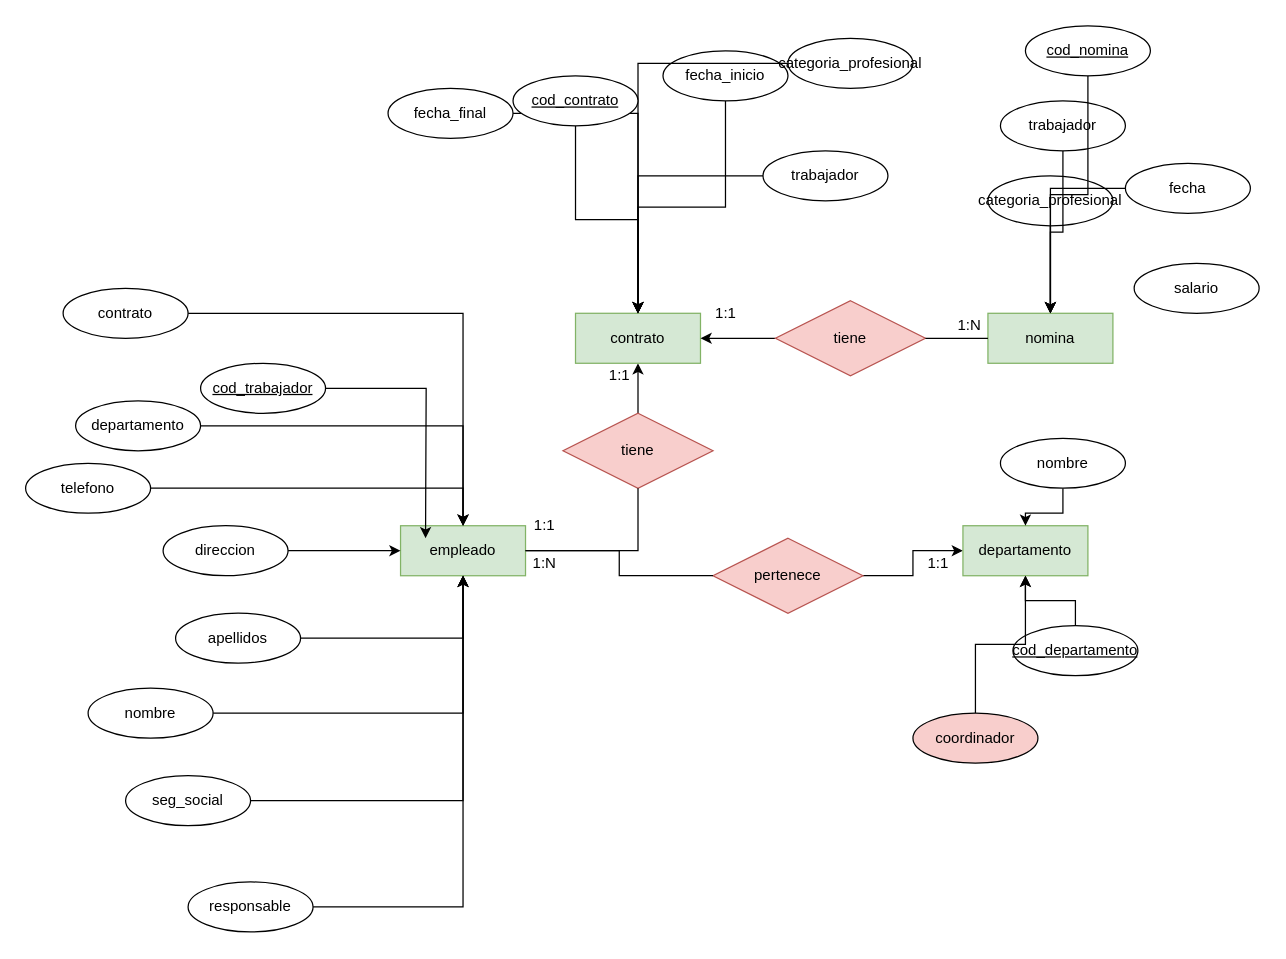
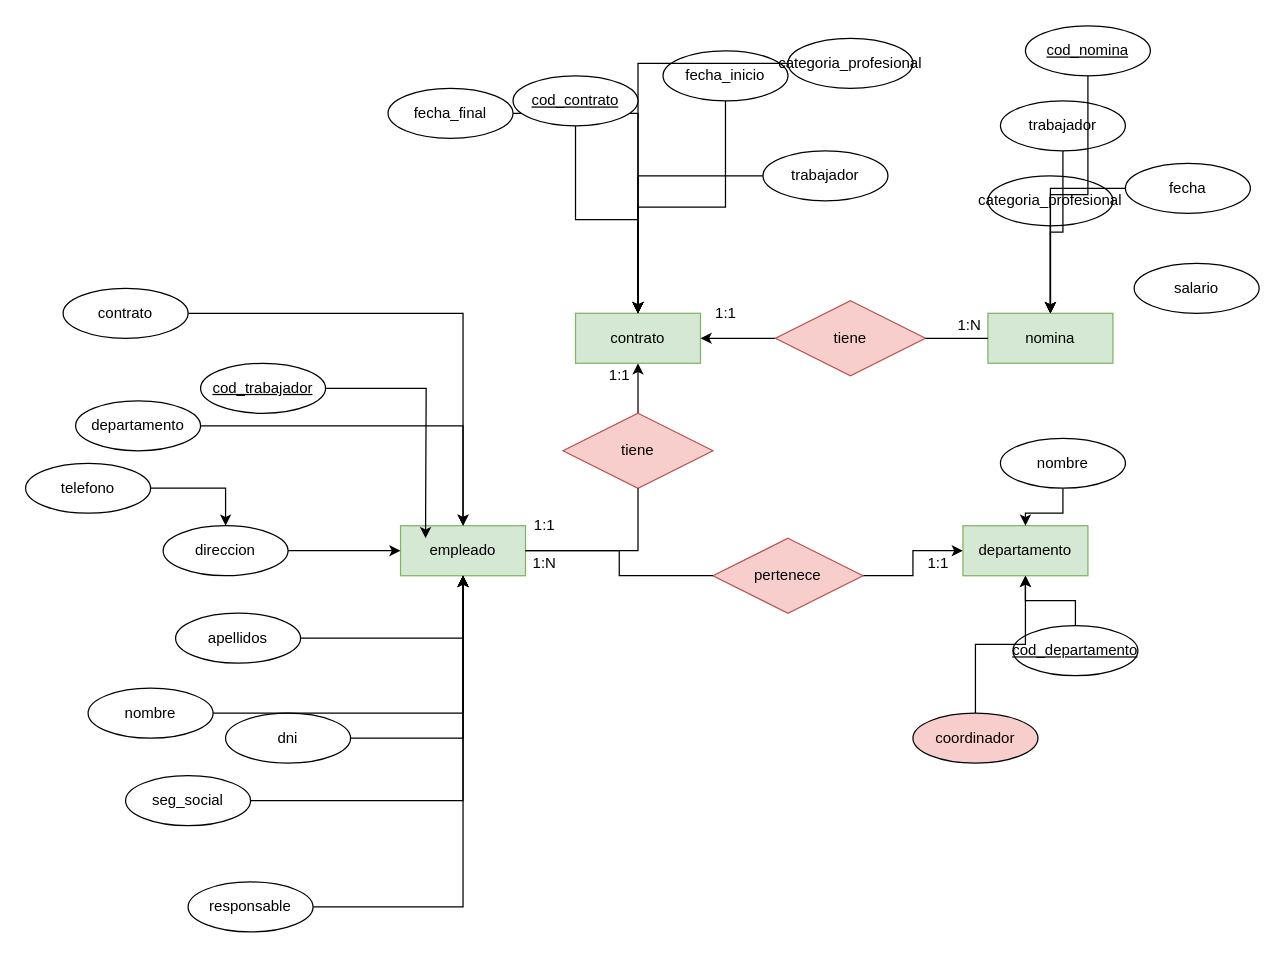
  <mxCell id="0" />
  <mxCell id="1" parent="0" />
  <mxCell id="2" style="edgeStyle=orthogonalEdgeStyle;rounded=0;orthogonalLoop=1;jettySize=auto;html=1;startArrow=none;" edge="1" parent="1" source="41" target="30"><mxGeometry relative="1" as="geometry" /></mxCell>
  <mxCell id="3" style="edgeStyle=orthogonalEdgeStyle;rounded=0;orthogonalLoop=1;jettySize=auto;html=1;startArrow=none;" edge="1" parent="1" source="45" target="5"><mxGeometry relative="1" as="geometry" /></mxCell>
  <mxCell id="4" value="empleado" style="whiteSpace=wrap;html=1;align=center;fillColor=#d5e8d4;strokeColor=#82b366;" vertex="1" parent="1"><mxGeometry x="320" y="420" width="100" height="40" as="geometry" /></mxCell>
  <mxCell id="5" value="departamento" style="whiteSpace=wrap;html=1;align=center;fillColor=#d5e8d4;strokeColor=#82b366;" vertex="1" parent="1"><mxGeometry x="770" y="420" width="100" height="40" as="geometry" /></mxCell>
+ <mxCell id="6" style="edgeStyle=orthogonalEdgeStyle;rounded=0;orthogonalLoop=1;jettySize=auto;html=1;" edge="1" parent="1" source="7" target="4"><mxGeometry relative="1" as="geometry" /></mxCell>
+ <mxCell id="7" value="dni" style="ellipse;whiteSpace=wrap;html=1;align=center;" vertex="1" parent="1"><mxGeometry y="570" width="100" height="40" as="geometry" x="180" /></mxCell>
  <mxCell id="8" style="edgeStyle=orthogonalEdgeStyle;rounded=0;orthogonalLoop=1;jettySize=auto;html=1;endArrow=open;" edge="1" parent="1" source="9" target="4"><mxGeometry relative="1" as="geometry" /></mxCell>
  <mxCell id="9" value="seg_social" style="ellipse;whiteSpace=wrap;html=1;align=center;" vertex="1" parent="1"><mxGeometry x="100" y="620" width="100" height="40" as="geometry" /></mxCell>
  <mxCell id="10" style="edgeStyle=orthogonalEdgeStyle;rounded=0;orthogonalLoop=1;jettySize=auto;html=1;" edge="1" parent="1" source="11" target="4"><mxGeometry relative="1" as="geometry" /></mxCell>
  <mxCell id="11" value="nombre" style="ellipse;whiteSpace=wrap;html=1;align=center;" vertex="1" parent="1"><mxGeometry x="70" y="550" width="100" height="40" as="geometry" /></mxCell>
  <mxCell id="12" style="edgeStyle=orthogonalEdgeStyle;rounded=0;orthogonalLoop=1;jettySize=auto;html=1;" edge="1" parent="1" source="13" target="4"><mxGeometry relative="1" as="geometry" /></mxCell>
  <mxCell id="13" value="apellidos" style="ellipse;whiteSpace=wrap;html=1;align=center;" vertex="1" parent="1"><mxGeometry x="140" y="490" width="100" height="40" as="geometry" /></mxCell>
  <mxCell id="14" style="edgeStyle=orthogonalEdgeStyle;rounded=0;orthogonalLoop=1;jettySize=auto;html=1;" edge="1" parent="1" source="15"><mxGeometry relative="1" as="geometry"><mxPoint x="340" y="430" as="targetPoint" /></mxGeometry></mxCell>
  <mxCell id="15" value="&lt;u&gt;cod_trabajador&lt;/u&gt;" style="ellipse;whiteSpace=wrap;html=1;align=center;" vertex="1" parent="1"><mxGeometry x="160" y="290" width="100" height="40" as="geometry" /></mxCell>
  <mxCell id="16" style="edgeStyle=orthogonalEdgeStyle;rounded=0;orthogonalLoop=1;jettySize=auto;html=1;" edge="1" parent="1" source="17" target="4"><mxGeometry relative="1" as="geometry" /></mxCell>
  <mxCell id="17" value="direccion" style="ellipse;whiteSpace=wrap;html=1;align=center;" vertex="1" parent="1"><mxGeometry x="130" y="420" width="100" height="40" as="geometry" /></mxCell>
- <mxCell id="18" style="edgeStyle=orthogonalEdgeStyle;rounded=0;orthogonalLoop=1;jettySize=auto;html=1;" edge="1" parent="1" source="19" target="4"><mxGeometry relative="1" as="geometry" /></mxCell>
+ <mxCell id="18" style="edgeStyle=orthogonalEdgeStyle;rounded=0;orthogonalLoop=1;jettySize=auto;html=1;" edge="1" parent="1" source="19" target="17"><mxGeometry relative="1" as="geometry" /></mxCell>
  <mxCell id="19" value="telefono" style="ellipse;whiteSpace=wrap;html=1;align=center;" vertex="1" parent="1"><mxGeometry x="20" y="370" width="100" height="40" as="geometry" /></mxCell>
  <mxCell id="20" style="edgeStyle=orthogonalEdgeStyle;rounded=0;orthogonalLoop=1;jettySize=auto;html=1;" edge="1" parent="1" source="21" target="4"><mxGeometry relative="1" as="geometry" /></mxCell>
  <mxCell id="21" value="departamento" style="ellipse;whiteSpace=wrap;html=1;align=center;" vertex="1" parent="1"><mxGeometry x="60" y="320" width="100" height="40" as="geometry" /></mxCell>
  <mxCell id="22" style="edgeStyle=orthogonalEdgeStyle;rounded=0;orthogonalLoop=1;jettySize=auto;html=1;" edge="1" parent="1" source="23" target="5"><mxGeometry relative="1" as="geometry" /></mxCell>
  <mxCell id="23" value="&lt;u&gt;cod_departamento&lt;/u&gt;" style="ellipse;whiteSpace=wrap;html=1;align=center;" vertex="1" parent="1"><mxGeometry x="810" y="500" width="100" height="40" as="geometry" /></mxCell>
  <mxCell id="24" style="edgeStyle=orthogonalEdgeStyle;rounded=0;orthogonalLoop=1;jettySize=auto;html=1;" edge="1" parent="1" source="25" target="5"><mxGeometry relative="1" as="geometry" /></mxCell>
  <mxCell id="25" value="nombre" style="ellipse;whiteSpace=wrap;html=1;align=center;" vertex="1" parent="1"><mxGeometry x="800" y="350" width="100" height="40" as="geometry" /></mxCell>
  <mxCell id="26" style="edgeStyle=orthogonalEdgeStyle;rounded=0;orthogonalLoop=1;jettySize=auto;html=1;" edge="1" parent="1" source="27" target="4"><mxGeometry relative="1" as="geometry" /></mxCell>
  <mxCell id="27" value="responsable" style="ellipse;whiteSpace=wrap;html=1;align=center;" vertex="1" parent="1"><mxGeometry x="150" y="705" width="100" height="40" as="geometry" /></mxCell>
  <mxCell id="28" style="edgeStyle=orthogonalEdgeStyle;rounded=0;orthogonalLoop=1;jettySize=auto;html=1;" edge="1" parent="1" source="29" target="5"><mxGeometry relative="1" as="geometry" /></mxCell>
  <mxCell id="29" value="coordinador" style="ellipse;whiteSpace=wrap;html=1;align=center;fillColor=#f8cecc;" vertex="1" parent="1"><mxGeometry x="730" y="570" width="100" height="40" as="geometry" /></mxCell>
  <mxCell id="30" value="contrato" style="whiteSpace=wrap;html=1;align=center;fillColor=#d5e8d4;strokeColor=#82b366;" vertex="1" parent="1"><mxGeometry x="460" y="250" width="100" height="40" as="geometry" /></mxCell>
  <mxCell id="31" style="edgeStyle=orthogonalEdgeStyle;rounded=0;orthogonalLoop=1;jettySize=auto;html=1;" edge="1" parent="1" source="32" target="30"><mxGeometry relative="1" as="geometry" /></mxCell>
  <mxCell id="32" value="fecha_inicio" style="ellipse;whiteSpace=wrap;html=1;align=center;" vertex="1" parent="1"><mxGeometry x="530" y="40" width="100" height="40" as="geometry" /></mxCell>
  <mxCell id="33" style="edgeStyle=orthogonalEdgeStyle;rounded=0;orthogonalLoop=1;jettySize=auto;html=1;" edge="1" parent="1" source="34" target="30"><mxGeometry relative="1" as="geometry" /></mxCell>
  <mxCell id="34" value="fecha_final" style="ellipse;whiteSpace=wrap;html=1;align=center;" vertex="1" parent="1"><mxGeometry x="310" y="70" width="100" height="40" as="geometry" /></mxCell>
  <mxCell id="35" style="edgeStyle=orthogonalEdgeStyle;rounded=0;orthogonalLoop=1;jettySize=auto;html=1;" edge="1" parent="1" source="36" target="30"><mxGeometry relative="1" as="geometry" /></mxCell>
  <mxCell id="36" value="categoria_profesional" style="ellipse;whiteSpace=wrap;html=1;align=center;" vertex="1" parent="1"><mxGeometry x="630" y="30" width="100" height="40" as="geometry" /></mxCell>
  <mxCell id="37" style="edgeStyle=orthogonalEdgeStyle;rounded=0;orthogonalLoop=1;jettySize=auto;html=1;" edge="1" parent="1" source="38" target="30"><mxGeometry relative="1" as="geometry" /></mxCell>
  <mxCell id="38" value="&lt;u&gt;cod_contrato&lt;/u&gt;" style="ellipse;whiteSpace=wrap;html=1;align=center;" vertex="1" parent="1"><mxGeometry x="410" y="60" width="100" height="40" as="geometry" /></mxCell>
  <mxCell id="39" style="edgeStyle=orthogonalEdgeStyle;rounded=0;orthogonalLoop=1;jettySize=auto;html=1;" edge="1" parent="1" source="40" target="4"><mxGeometry relative="1" as="geometry" /></mxCell>
  <mxCell id="40" value="contrato" style="ellipse;whiteSpace=wrap;html=1;align=center;" vertex="1" parent="1"><mxGeometry x="50" y="230" width="100" height="40" as="geometry" /></mxCell>
  <mxCell id="41" value="tiene" style="shape=rhombus;perimeter=rhombusPerimeter;whiteSpace=wrap;html=1;align=center;fillColor=#f8cecc;strokeColor=#b85450;" vertex="1" parent="1"><mxGeometry x="450" y="330" width="120" height="60" as="geometry" /></mxCell>
  <mxCell id="42" value="" style="edgeStyle=orthogonalEdgeStyle;rounded=0;orthogonalLoop=1;jettySize=auto;html=1;endArrow=none;" edge="1" parent="1" source="4" target="41"><mxGeometry relative="1" as="geometry"><mxPoint x="420" y="440" as="sourcePoint" /><mxPoint x="510" y="290" as="targetPoint" /></mxGeometry></mxCell>
  <mxCell id="43" value="1:1" style="text;html=1;resizable=0;autosize=1;align=center;verticalAlign=middle;points=[];fillColor=none;strokeColor=none;rounded=0;" vertex="1" parent="1"><mxGeometry x="480" y="290" width="30" height="20" as="geometry" /></mxCell>
  <mxCell id="44" value="1:1" style="text;html=1;resizable=0;autosize=1;align=center;verticalAlign=middle;points=[];fillColor=none;strokeColor=none;rounded=0;" vertex="1" parent="1"><mxGeometry x="420" y="410" width="30" height="20" as="geometry" /></mxCell>
  <mxCell id="45" value="pertenece" style="shape=rhombus;perimeter=rhombusPerimeter;whiteSpace=wrap;html=1;align=center;fillColor=#f8cecc;strokeColor=#b85450;" vertex="1" parent="1"><mxGeometry x="570" y="430" width="120" height="60" as="geometry" /></mxCell>
  <mxCell id="46" value="" style="edgeStyle=orthogonalEdgeStyle;rounded=0;orthogonalLoop=1;jettySize=auto;html=1;endArrow=none;" edge="1" parent="1" source="4" target="45"><mxGeometry relative="1" as="geometry"><mxPoint x="420" y="440" as="sourcePoint" /><mxPoint x="700" y="440" as="targetPoint" /></mxGeometry></mxCell>
  <mxCell id="47" value="1:1" style="text;html=1;resizable=0;autosize=1;align=center;verticalAlign=middle;points=[];fillColor=none;strokeColor=none;rounded=0;" vertex="1" parent="1"><mxGeometry x="735" y="440" width="30" height="20" as="geometry" /></mxCell>
  <mxCell id="48" value="1:N" style="text;html=1;resizable=0;autosize=1;align=center;verticalAlign=middle;points=[];fillColor=none;strokeColor=none;rounded=0;" vertex="1" parent="1"><mxGeometry x="420" y="440" width="30" height="20" as="geometry" /></mxCell>
  <mxCell id="49" style="edgeStyle=orthogonalEdgeStyle;rounded=0;orthogonalLoop=1;jettySize=auto;html=1;" edge="1" parent="1" source="50" target="30"><mxGeometry relative="1" as="geometry" /></mxCell>
  <mxCell id="50" value="trabajador" style="ellipse;whiteSpace=wrap;html=1;align=center;" vertex="1" parent="1"><mxGeometry x="610" y="120" width="100" height="40" as="geometry" /></mxCell>
  <mxCell id="51" style="edgeStyle=orthogonalEdgeStyle;rounded=0;orthogonalLoop=1;jettySize=auto;html=1;startArrow=none;" edge="1" parent="1" source="53" target="30"><mxGeometry relative="1" as="geometry" /></mxCell>
  <mxCell id="52" value="nomina" style="whiteSpace=wrap;html=1;align=center;fillColor=#d5e8d4;strokeColor=#82b366;" vertex="1" parent="1"><mxGeometry x="790" y="250" width="100" height="40" as="geometry" /></mxCell>
  <mxCell id="53" value="tiene" style="shape=rhombus;perimeter=rhombusPerimeter;whiteSpace=wrap;html=1;align=center;fillColor=#f8cecc;strokeColor=#b85450;" vertex="1" parent="1"><mxGeometry x="620" y="240" width="120" height="60" as="geometry" /></mxCell>
  <mxCell id="54" value="" style="edgeStyle=orthogonalEdgeStyle;rounded=0;orthogonalLoop=1;jettySize=auto;html=1;endArrow=none;" edge="1" parent="1" source="52" target="53"><mxGeometry relative="1" as="geometry"><mxPoint x="735" y="270" as="sourcePoint" /><mxPoint x="560" y="270" as="targetPoint" /></mxGeometry></mxCell>
  <mxCell id="55" value="salario" style="ellipse;whiteSpace=wrap;html=1;align=center;" vertex="1" parent="1"><mxGeometry x="907" y="210" width="100" height="40" as="geometry" /></mxCell>
  <mxCell id="56" style="edgeStyle=orthogonalEdgeStyle;rounded=0;orthogonalLoop=1;jettySize=auto;html=1;" edge="1" parent="1" source="57" target="52"><mxGeometry relative="1" as="geometry" /></mxCell>
  <mxCell id="57" value="categoria_profesional" style="ellipse;whiteSpace=wrap;html=1;align=center;" vertex="1" parent="1"><mxGeometry x="790" width="100" height="40" as="geometry" y="140" /></mxCell>
  <mxCell id="58" style="edgeStyle=orthogonalEdgeStyle;rounded=0;orthogonalLoop=1;jettySize=auto;html=1;" edge="1" parent="1" source="59" target="52"><mxGeometry relative="1" as="geometry" /></mxCell>
  <mxCell id="59" value="trabajador" style="ellipse;whiteSpace=wrap;html=1;align=center;" vertex="1" parent="1"><mxGeometry x="800" y="80" width="100" height="40" as="geometry" /></mxCell>
  <mxCell id="60" style="edgeStyle=orthogonalEdgeStyle;rounded=0;orthogonalLoop=1;jettySize=auto;html=1;" edge="1" parent="1" source="61" target="52"><mxGeometry relative="1" as="geometry" /></mxCell>
  <mxCell id="61" value="fecha" style="ellipse;whiteSpace=wrap;html=1;align=center;" vertex="1" parent="1"><mxGeometry x="900" y="130" width="100" height="40" as="geometry" /></mxCell>
  <mxCell id="62" value="1:1" style="text;html=1;resizable=0;autosize=1;align=center;verticalAlign=middle;points=[];fillColor=none;strokeColor=none;rounded=0;" vertex="1" parent="1"><mxGeometry x="565" y="240" width="30" height="20" as="geometry" /></mxCell>
  <mxCell id="63" value="1:N" style="text;html=1;resizable=0;autosize=1;align=center;verticalAlign=middle;points=[];fillColor=none;strokeColor=none;rounded=0;" vertex="1" parent="1"><mxGeometry x="760" y="250" width="30" height="20" as="geometry" /></mxCell>
  <mxCell id="64" style="edgeStyle=orthogonalEdgeStyle;rounded=0;orthogonalLoop=1;jettySize=auto;html=1;" edge="1" parent="1" source="65" target="52"><mxGeometry relative="1" as="geometry" /></mxCell>
  <mxCell id="65" value="&lt;u&gt;cod_nomina&lt;/u&gt;" style="ellipse;whiteSpace=wrap;html=1;align=center;" vertex="1" parent="1"><mxGeometry x="820" y="20" width="100" height="40" as="geometry" /></mxCell>
